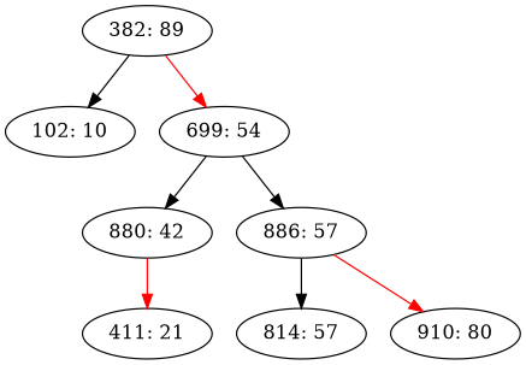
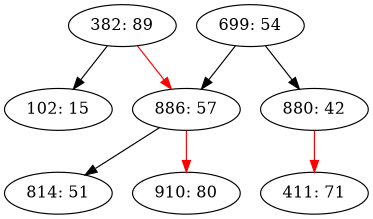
  digraph {
    "382: 89"
-   "102: 10"
+   "102: 10" [label="102: 15"]
    "699: 54"
    n4 [label="880: 42"]
    "886: 57"
-   "411: 21"
-   "814: 51" [label="814: 57"]
+   "411: 21" [label="411: 71"]
+   "814: 51"
    n8 [label="910: 80"]
    "382: 89" -> "102: 10"
-   "382: 89" -> "699: 54" [color=red]
+   "382: 89" -> "886: 57" [color=red]
    "699: 54" -> n4
    "699: 54" -> "886: 57"
    n4 -> "411: 21" [color=red]
    "886: 57" -> "814: 51" [color=black]
    "886: 57" -> n8 [color=red]
  }
